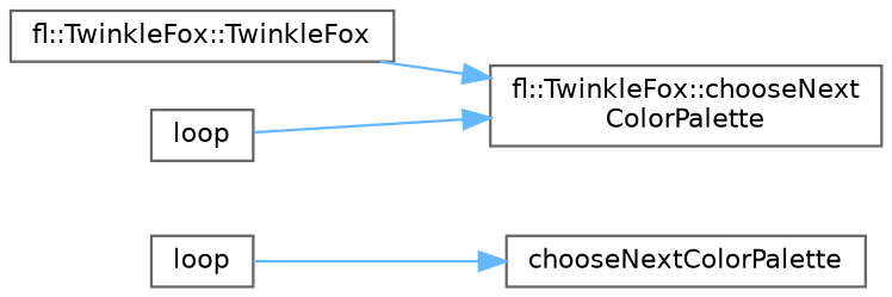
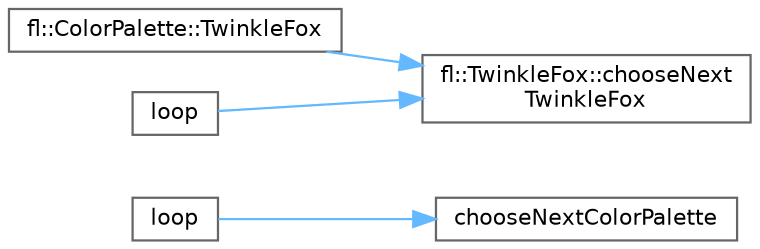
  digraph {
    rankdir=RL
    node [color=grey40 fillcolor=white fontname=Helvetica fontsize=10 shape=box style=filled]
    edge [color=steelblue1 dir=back fontname=Helvetica fontsize=10 labelfontname=Helvetica labelfontsize=10 style=solid]
    n1 [height=0.2 label=chooseNextColorPalette width=0.4]
    n2 [height=0.2 label=loop width=0.4]
-   n3 [height=0.2 label="fl::TwinkleFox::chooseNext\lColorPalette" width=0.4]
-   n4 [height=0.2 label="fl::TwinkleFox::TwinkleFox" width=0.4]
+   n3 [height=0.2 label="fl::TwinkleFox::chooseNext\lTwinkleFox" width=0.4]
+   n4 [height=0.2 label="fl::ColorPalette::TwinkleFox" width=0.4]
    n5 [height=0.2 label=loop width=0.4]
    n1 -> n2
    n3 -> n4
    n3 -> n5
  }
